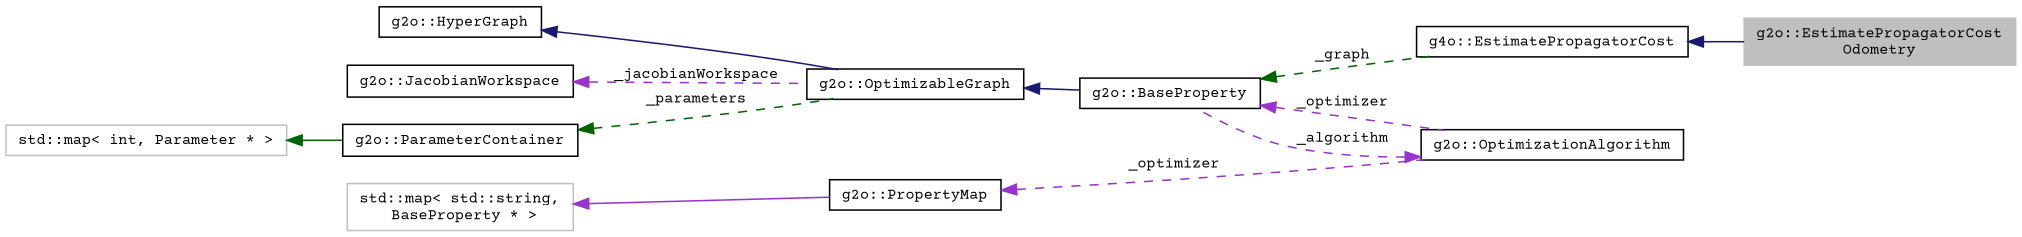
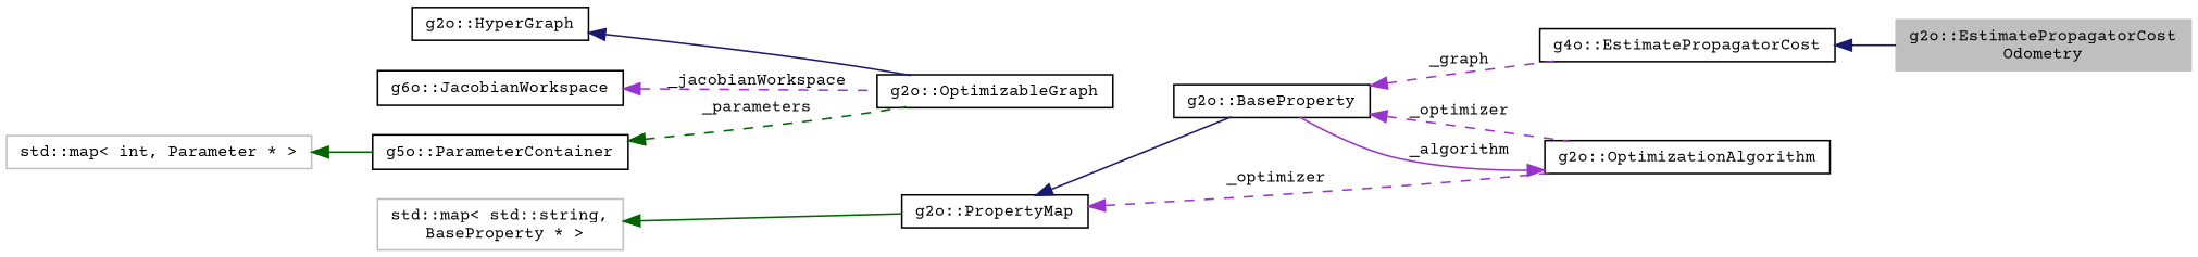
  digraph {
    fontname="Courier Prime"
    rankdir=LR
    node [color=black fillcolor=white fontname="Courier Prime" fontsize=10 shape=record style=filled]
    edge [color=darkorchid3 dir=back fontname="Courier Prime" fontsize=10 labelfontname=Helvetica labelfontsize=10 style=dashed]
    n1 [color=grey75 fillcolor=grey75 fontcolor=black height=0.2 label="g2o::EstimatePropagatorCost\lOdometry" width=0.4]
    n2 [height=0.2 label="g4o::EstimatePropagatorCost" width=0.4]
    n3 [height=0.2 label="g2o::BaseProperty" width=0.4]
    n4 [height=0.2 label="g2o::OptimizationAlgorithm" width=0.4]
    n5 [height=0.2 label="g2o::OptimizableGraph" width=0.4]
    n6 [height=0.2 label="g2o::HyperGraph" width=0.4]
-   n7 [height=0.2 label="g2o::JacobianWorkspace" width=0.4]
-   n8 [height=0.2 label="g2o::ParameterContainer" width=0.4]
+   n7 [height=0.2 label="g6o::JacobianWorkspace" width=0.4]
+   n8 [height=0.2 label="g5o::ParameterContainer" width=0.4]
    n9 [color=grey75 height=0.2 label="std::map\< int, Parameter * \>" width=0.4]
    n10 [height=0.2 label="g2o::PropertyMap" width=0.4]
    n11 [color=grey75 height=0.2 label="std::map\< std::string,\l BaseProperty * \>" width=0.4]
    n2 -> n1 [color=midnightblue style=solid]
-   n3 -> n2 [color=darkgreen label=" _graph"]
+   n3 -> n2 [label=" _graph"]
    n3 -> n4 [label=" _optimizer"]
-   n4 -> n3 [label=" _algorithm"]
-   n5 -> n3 [color=midnightblue style=solid]
+   n4 -> n3 [label=" _algorithm" style=solid]
+   n10 -> n3 [color=midnightblue style=solid]
    n6 -> n5 [color=midnightblue style=solid]
    n7 -> n5 [label=" _jacobianWorkspace"]
    n8 -> n5 [color=darkgreen label=" _parameters"]
    n9 -> n8 [color=darkgreen style=solid]
    n10 -> n4 [label=" _optimizer"]
-   n11 -> n10 [style=solid]
+   n11 -> n10 [color=darkgreen style=solid]
  }
